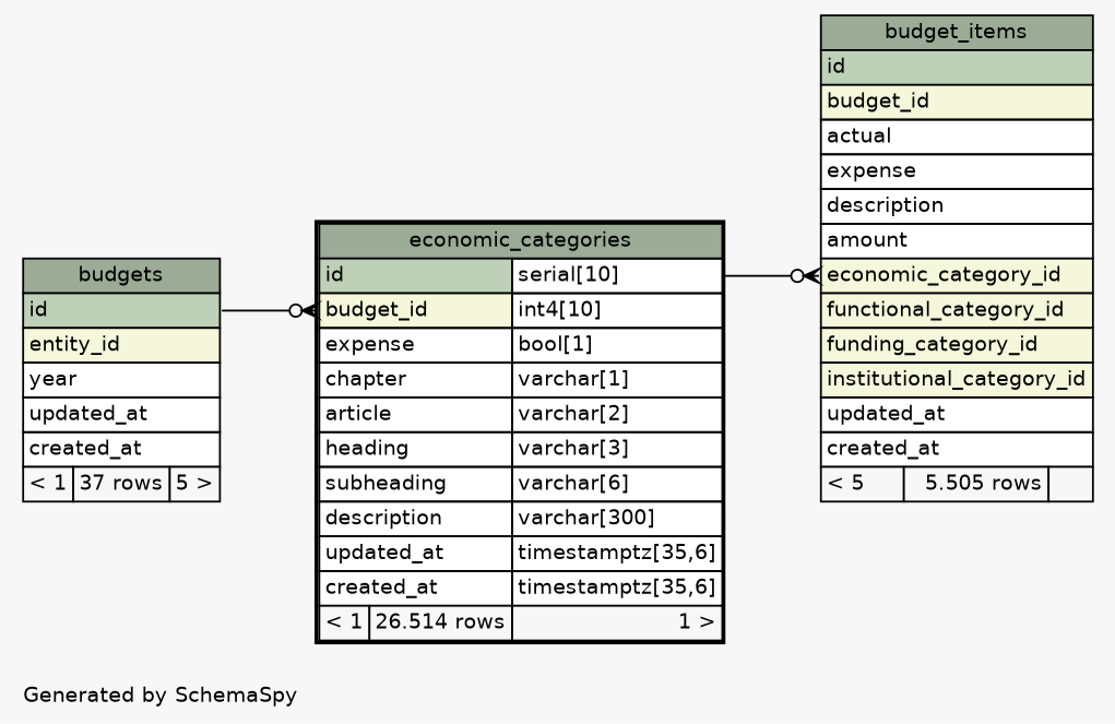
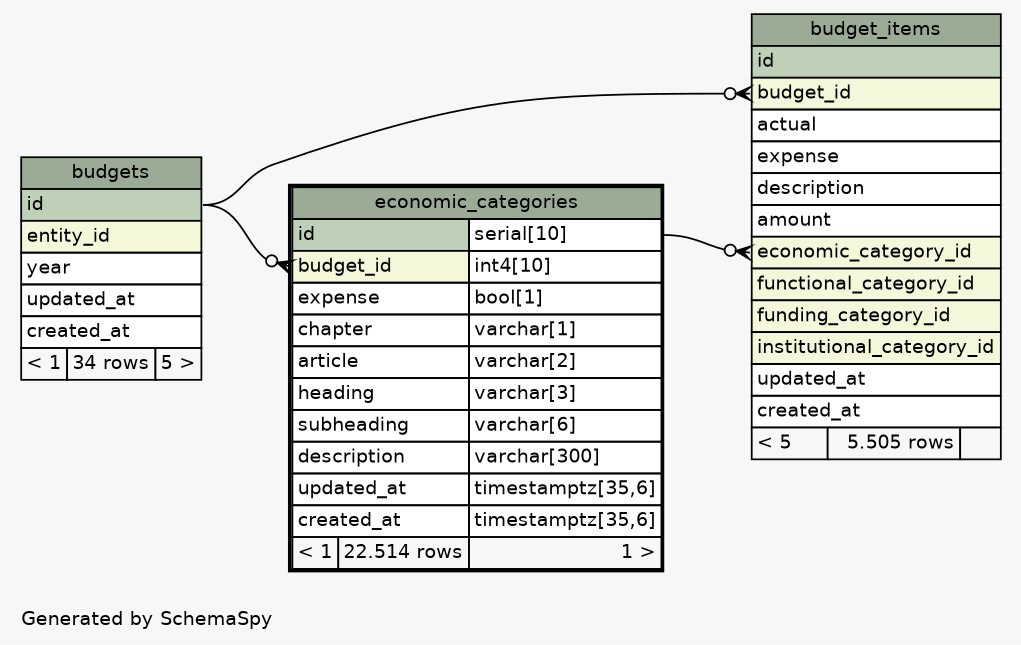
  digraph {
    bgcolor="#f7f7f7"
    fontname=Helvetica
    fontsize=11
    label="\nGenerated by SchemaSpy"
    labeljust=l
    nodesep=0.18
    rankdir=RL
    ranksep=0.46
    node [fontname=Helvetica fontsize=11 shape=plaintext]
    edge [arrowhead=none arrowsize=0.8 arrowtail=crowodot dir=back headport="id:e" tailport="budget_id:w"]
    n1 [label=<     <TABLE BORDER="0" CELLBORDER="1" CELLSPACING="0" BGCOLOR="#ffffff">       <TR><TD COLSPAN="3" BGCOLOR="#9bab96" ALIGN="CENTER">budget_items</TD></TR>       <TR><TD PORT="id" COLSPAN="3" BGCOLOR="#bed1b8" ALIGN="LEFT">id</TD></TR>       <TR><TD PORT="budget_id" COLSPAN="3" BGCOLOR="#f4f7da" ALIGN="LEFT">budget_id</TD></TR>       <TR><TD PORT="actual" COLSPAN="3" ALIGN="LEFT">actual</TD></TR>       <TR><TD PORT="expense" COLSPAN="3" ALIGN="LEFT">expense</TD></TR>       <TR><TD PORT="description" COLSPAN="3" ALIGN="LEFT">description</TD></TR>       <TR><TD PORT="amount" COLSPAN="3" ALIGN="LEFT">amount</TD></TR>       <TR><TD PORT="economic_category_id" COLSPAN="3" BGCOLOR="#f4f7da" ALIGN="LEFT">economic_category_id</TD></TR>       <TR><TD PORT="functional_category_id" COLSPAN="3" BGCOLOR="#f4f7da" ALIGN="LEFT">functional_category_id</TD></TR>       <TR><TD PORT="funding_category_id" COLSPAN="3" BGCOLOR="#f4f7da" ALIGN="LEFT">funding_category_id</TD></TR>       <TR><TD PORT="institutional_category_id" COLSPAN="3" BGCOLOR="#f4f7da" ALIGN="LEFT">institutional_category_id</TD></TR>       <TR><TD PORT="updated_at" COLSPAN="3" ALIGN="LEFT">updated_at</TD></TR>       <TR><TD PORT="created_at" COLSPAN="3" ALIGN="LEFT">created_at</TD></TR>       <TR><TD ALIGN="LEFT" BGCOLOR="#f7f7f7">&lt; 5</TD><TD ALIGN="RIGHT" BGCOLOR="#f7f7f7">5.505 rows</TD><TD ALIGN="RIGHT" BGCOLOR="#f7f7f7">  </TD></TR>     </TABLE>>]
-   n2 [label=<     <TABLE BORDER="0" CELLBORDER="1" CELLSPACING="0" BGCOLOR="#ffffff">       <TR><TD COLSPAN="3" BGCOLOR="#9bab96" ALIGN="CENTER">budgets</TD></TR>       <TR><TD PORT="id" COLSPAN="3" BGCOLOR="#bed1b8" ALIGN="LEFT">id</TD></TR>       <TR><TD PORT="entity_id" COLSPAN="3" BGCOLOR="#f4f7da" ALIGN="LEFT">entity_id</TD></TR>       <TR><TD PORT="year" COLSPAN="3" ALIGN="LEFT">year</TD></TR>       <TR><TD PORT="updated_at" COLSPAN="3" ALIGN="LEFT">updated_at</TD></TR>       <TR><TD PORT="created_at" COLSPAN="3" ALIGN="LEFT">created_at</TD></TR>       <TR><TD ALIGN="LEFT" BGCOLOR="#f7f7f7">&lt; 1</TD><TD ALIGN="RIGHT" BGCOLOR="#f7f7f7">37 rows</TD><TD ALIGN="RIGHT" BGCOLOR="#f7f7f7">5 &gt;</TD></TR>     </TABLE>>]
-   n3 [label=<     <TABLE BORDER="2" CELLBORDER="1" CELLSPACING="0" BGCOLOR="#ffffff">       <TR><TD COLSPAN="3" BGCOLOR="#9bab96" ALIGN="CENTER">economic_categories</TD></TR>       <TR><TD PORT="id" COLSPAN="2" BGCOLOR="#bed1b8" ALIGN="LEFT">id</TD><TD PORT="id.type" ALIGN="LEFT">serial[10]</TD></TR>       <TR><TD PORT="budget_id" COLSPAN="2" BGCOLOR="#f4f7da" ALIGN="LEFT">budget_id</TD><TD PORT="budget_id.type" ALIGN="LEFT">int4[10]</TD></TR>       <TR><TD PORT="expense" COLSPAN="2" ALIGN="LEFT">expense</TD><TD PORT="expense.type" ALIGN="LEFT">bool[1]</TD></TR>       <TR><TD PORT="chapter" COLSPAN="2" ALIGN="LEFT">chapter</TD><TD PORT="chapter.type" ALIGN="LEFT">varchar[1]</TD></TR>       <TR><TD PORT="article" COLSPAN="2" ALIGN="LEFT">article</TD><TD PORT="article.type" ALIGN="LEFT">varchar[2]</TD></TR>       <TR><TD PORT="heading" COLSPAN="2" ALIGN="LEFT">heading</TD><TD PORT="heading.type" ALIGN="LEFT">varchar[3]</TD></TR>       <TR><TD PORT="subheading" COLSPAN="2" ALIGN="LEFT">subheading</TD><TD PORT="subheading.type" ALIGN="LEFT">varchar[6]</TD></TR>       <TR><TD PORT="description" COLSPAN="2" ALIGN="LEFT">description</TD><TD PORT="description.type" ALIGN="LEFT">varchar[300]</TD></TR>       <TR><TD PORT="updated_at" COLSPAN="2" ALIGN="LEFT">updated_at</TD><TD PORT="updated_at.type" ALIGN="LEFT">timestamptz[35,6]</TD></TR>       <TR><TD PORT="created_at" COLSPAN="2" ALIGN="LEFT">created_at</TD><TD PORT="created_at.type" ALIGN="LEFT">timestamptz[35,6]</TD></TR>       <TR><TD ALIGN="LEFT" BGCOLOR="#f7f7f7">&lt; 1</TD><TD ALIGN="RIGHT" BGCOLOR="#f7f7f7">26.514 rows</TD><TD ALIGN="RIGHT" BGCOLOR="#f7f7f7">1 &gt;</TD></TR>     </TABLE>>]
+   n2 [label=<     <TABLE BORDER="0" CELLBORDER="1" CELLSPACING="0" BGCOLOR="#ffffff">       <TR><TD COLSPAN="3" BGCOLOR="#9bab96" ALIGN="CENTER">budgets</TD></TR>       <TR><TD PORT="id" COLSPAN="3" BGCOLOR="#bed1b8" ALIGN="LEFT">id</TD></TR>       <TR><TD PORT="entity_id" COLSPAN="3" BGCOLOR="#f4f7da" ALIGN="LEFT">entity_id</TD></TR>       <TR><TD PORT="year" COLSPAN="3" ALIGN="LEFT">year</TD></TR>       <TR><TD PORT="updated_at" COLSPAN="3" ALIGN="LEFT">updated_at</TD></TR>       <TR><TD PORT="created_at" COLSPAN="3" ALIGN="LEFT">created_at</TD></TR>       <TR><TD ALIGN="LEFT" BGCOLOR="#f7f7f7">&lt; 1</TD><TD ALIGN="RIGHT" BGCOLOR="#f7f7f7">34 rows</TD><TD ALIGN="RIGHT" BGCOLOR="#f7f7f7">5 &gt;</TD></TR>     </TABLE>>]
+   n3 [label=<     <TABLE BORDER="2" CELLBORDER="1" CELLSPACING="0" BGCOLOR="#ffffff">       <TR><TD COLSPAN="3" BGCOLOR="#9bab96" ALIGN="CENTER">economic_categories</TD></TR>       <TR><TD PORT="id" COLSPAN="2" BGCOLOR="#bed1b8" ALIGN="LEFT">id</TD><TD PORT="id.type" ALIGN="LEFT">serial[10]</TD></TR>       <TR><TD PORT="budget_id" COLSPAN="2" BGCOLOR="#f4f7da" ALIGN="LEFT">budget_id</TD><TD PORT="budget_id.type" ALIGN="LEFT">int4[10]</TD></TR>       <TR><TD PORT="expense" COLSPAN="2" ALIGN="LEFT">expense</TD><TD PORT="expense.type" ALIGN="LEFT">bool[1]</TD></TR>       <TR><TD PORT="chapter" COLSPAN="2" ALIGN="LEFT">chapter</TD><TD PORT="chapter.type" ALIGN="LEFT">varchar[1]</TD></TR>       <TR><TD PORT="article" COLSPAN="2" ALIGN="LEFT">article</TD><TD PORT="article.type" ALIGN="LEFT">varchar[2]</TD></TR>       <TR><TD PORT="heading" COLSPAN="2" ALIGN="LEFT">heading</TD><TD PORT="heading.type" ALIGN="LEFT">varchar[3]</TD></TR>       <TR><TD PORT="subheading" COLSPAN="2" ALIGN="LEFT">subheading</TD><TD PORT="subheading.type" ALIGN="LEFT">varchar[6]</TD></TR>       <TR><TD PORT="description" COLSPAN="2" ALIGN="LEFT">description</TD><TD PORT="description.type" ALIGN="LEFT">varchar[300]</TD></TR>       <TR><TD PORT="updated_at" COLSPAN="2" ALIGN="LEFT">updated_at</TD><TD PORT="updated_at.type" ALIGN="LEFT">timestamptz[35,6]</TD></TR>       <TR><TD PORT="created_at" COLSPAN="2" ALIGN="LEFT">created_at</TD><TD PORT="created_at.type" ALIGN="LEFT">timestamptz[35,6]</TD></TR>       <TR><TD ALIGN="LEFT" BGCOLOR="#f7f7f7">&lt; 1</TD><TD ALIGN="RIGHT" BGCOLOR="#f7f7f7">22.514 rows</TD><TD ALIGN="RIGHT" BGCOLOR="#f7f7f7">1 &gt;</TD></TR>     </TABLE>>]
+   n1 -> n2
    n1 -> n3 [headport="id.type:e" tailport="economic_category_id:w"]
    n3 -> n2
  }
